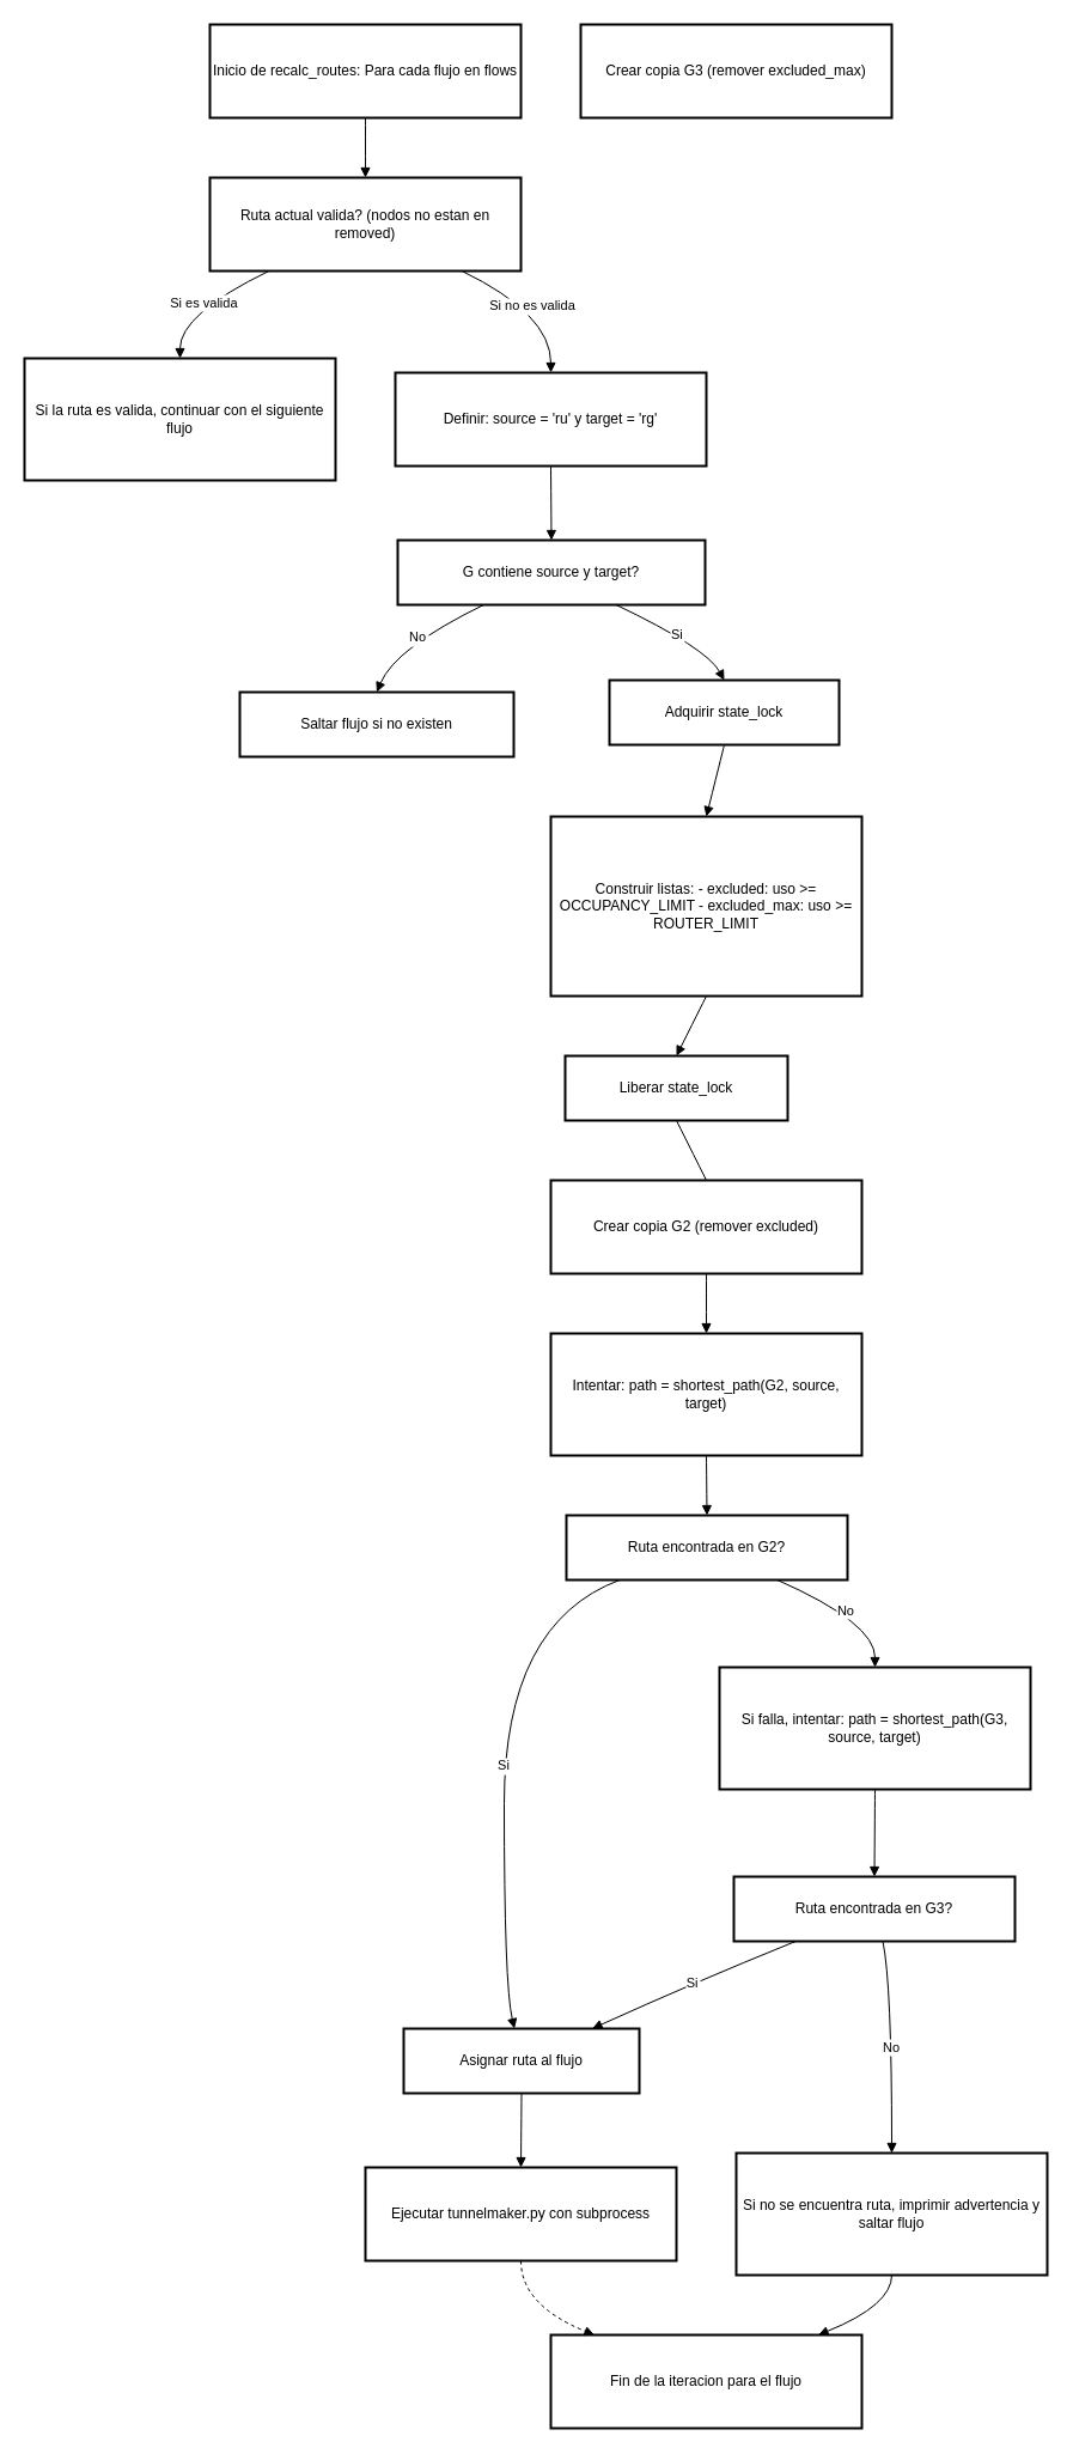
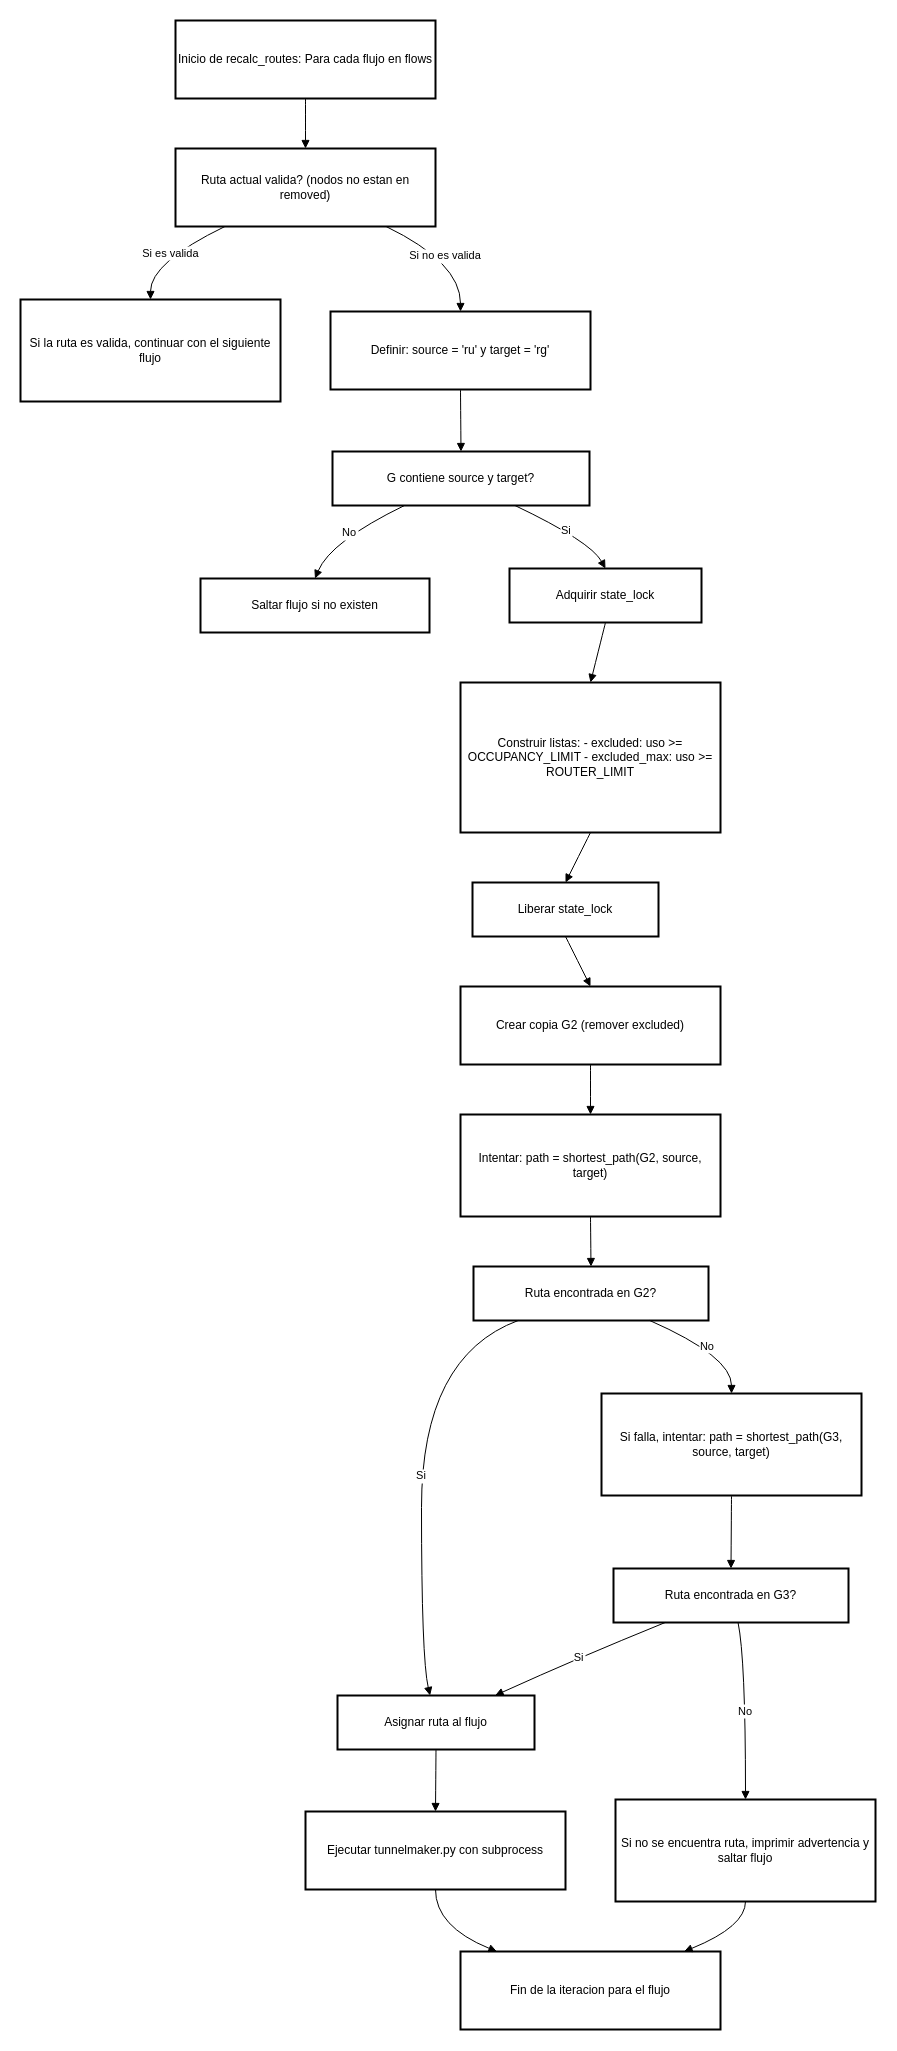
  <mxCell id="0" />
  <mxCell id="1" parent="0" />
  <mxCell id="2" value="Inicio de recalc_routes: Para cada flujo en flows" style="whiteSpace=wrap;strokeWidth=2;" vertex="1" parent="1"><mxGeometry x="175" y="20" width="260" height="78" as="geometry" /></mxCell>
  <mxCell id="3" value="Ruta actual valida? (nodos no estan en removed)" style="whiteSpace=wrap;strokeWidth=2;" vertex="1" parent="1"><mxGeometry x="175" y="148" width="260" height="78" as="geometry" /></mxCell>
  <mxCell id="4" value="Si la ruta es valida, continuar con el siguiente flujo" style="whiteSpace=wrap;strokeWidth=2;" vertex="1" parent="1"><mxGeometry x="20" y="299" width="260" height="102" as="geometry" /></mxCell>
  <mxCell id="5" value="Definir: source = 'ru' y target = 'rg'" style="whiteSpace=wrap;strokeWidth=2;" vertex="1" parent="1"><mxGeometry x="330" y="311" width="260" height="78" as="geometry" /></mxCell>
  <mxCell id="6" value="G contiene source y target?" style="whiteSpace=wrap;strokeWidth=2;" vertex="1" parent="1"><mxGeometry x="332" y="451" width="257" height="54" as="geometry" /></mxCell>
  <mxCell id="7" value="Saltar flujo si no existen" style="whiteSpace=wrap;strokeWidth=2;" vertex="1" parent="1"><mxGeometry x="200" y="578" width="229" height="54" as="geometry" /></mxCell>
  <mxCell id="8" value="Adquirir state_lock" style="whiteSpace=wrap;strokeWidth=2;" vertex="1" parent="1"><mxGeometry x="509" y="568" width="192" height="54" as="geometry" /></mxCell>
  <mxCell id="9" value="Construir listas: - excluded: uso &gt;= OCCUPANCY_LIMIT  - excluded_max: uso &gt;= ROUTER_LIMIT" style="whiteSpace=wrap;strokeWidth=2;" vertex="1" parent="1"><mxGeometry x="460" y="682" width="260" height="150" as="geometry" /></mxCell>
  <mxCell id="10" value="Liberar state_lock" style="whiteSpace=wrap;strokeWidth=2;" vertex="1" parent="1"><mxGeometry x="472" y="882" width="186" height="54" as="geometry" /></mxCell>
  <mxCell id="11" value="Crear copia G2 (remover excluded)" style="whiteSpace=wrap;strokeWidth=2;" vertex="1" parent="1"><mxGeometry x="460" y="986" width="260" height="78" as="geometry" /></mxCell>
- <mxCell id="12" value="Crear copia G3 (remover excluded_max)" style="whiteSpace=wrap;strokeWidth=2;" vertex="1" parent="1"><mxGeometry x="485" y="20" width="260" height="78" as="geometry" /></mxCell>
  <mxCell id="13" value="Intentar: path = shortest_path(G2, source, target)" style="whiteSpace=wrap;strokeWidth=2;" vertex="1" parent="1"><mxGeometry x="460" y="1114" width="260" height="102" as="geometry" /></mxCell>
  <mxCell id="14" value="Ruta encontrada en G2?" style="whiteSpace=wrap;strokeWidth=2;" vertex="1" parent="1"><mxGeometry x="473" y="1266" width="235" height="54" as="geometry" /></mxCell>
  <mxCell id="15" value="Si falla, intentar: path = shortest_path(G3, source, target)" style="whiteSpace=wrap;strokeWidth=2;" vertex="1" parent="1"><mxGeometry x="601" y="1393" width="260" height="102" as="geometry" /></mxCell>
  <mxCell id="16" value="Ruta encontrada en G3?" style="whiteSpace=wrap;strokeWidth=2;" vertex="1" parent="1"><mxGeometry x="613" y="1568" width="235" height="54" as="geometry" /></mxCell>
  <mxCell id="17" value="Si no se encuentra ruta, imprimir advertencia y saltar flujo" style="whiteSpace=wrap;strokeWidth=2;" vertex="1" parent="1"><mxGeometry x="615" y="1799" width="260" height="102" as="geometry" /></mxCell>
  <mxCell id="18" value="Asignar ruta al flujo" style="whiteSpace=wrap;strokeWidth=2;" vertex="1" parent="1"><mxGeometry x="337" y="1695" width="197" height="54" as="geometry" /></mxCell>
  <mxCell id="19" value="Ejecutar tunnelmaker.py con subprocess" style="whiteSpace=wrap;strokeWidth=2;" vertex="1" parent="1"><mxGeometry x="305" y="1811" width="260" height="78" as="geometry" /></mxCell>
  <mxCell id="20" value="Fin de la iteracion para el flujo" style="whiteSpace=wrap;strokeWidth=2;" vertex="1" parent="1"><mxGeometry x="460" y="1951" width="260" height="78" as="geometry" /></mxCell>
  <mxCell id="21" value="" style="curved=1;startArrow=none;endArrow=block;exitX=0.5;exitY=1;entryX=0.5;entryY=0;rounded=0;" edge="1" parent="1" source="2" target="3"><mxGeometry relative="1" as="geometry"><Array as="points" /></mxGeometry></mxCell>
  <mxCell id="22" value="Si es valida" style="curved=1;startArrow=none;endArrow=block;exitX=0.19;exitY=1;entryX=0.5;entryY=0;rounded=0;" edge="1" parent="1" source="3" target="4"><mxGeometry relative="1" as="geometry"><Array as="points"><mxPoint x="150" y="262" /></Array></mxGeometry></mxCell>
  <mxCell id="23" value="Si no es valida" style="curved=1;startArrow=none;endArrow=block;exitX=0.81;exitY=1;entryX=0.5;entryY=0;rounded=0;" edge="1" parent="1" source="3" target="5"><mxGeometry relative="1" as="geometry"><Array as="points"><mxPoint x="460" y="262" /></Array></mxGeometry></mxCell>
  <mxCell id="24" value="" style="curved=1;startArrow=none;endArrow=block;exitX=0.5;exitY=1;entryX=0.5;entryY=0;rounded=0;" edge="1" parent="1" source="5" target="6"><mxGeometry relative="1" as="geometry"><Array as="points" /></mxGeometry></mxCell>
  <mxCell id="25" value="No" style="curved=1;startArrow=none;endArrow=block;exitX=0.28;exitY=1;entryX=0.5;entryY=0;rounded=0;" edge="1" parent="1" source="6" target="7"><mxGeometry relative="1" as="geometry"><Array as="points"><mxPoint x="330" y="541" /></Array></mxGeometry></mxCell>
  <mxCell id="26" value="Si" style="curved=1;startArrow=none;endArrow=block;exitX=0.71;exitY=1;entryX=0.5;entryY=0;rounded=0;" edge="1" parent="1" source="6" target="8"><mxGeometry relative="1" as="geometry"><Array as="points"><mxPoint x="590" y="541" /></Array></mxGeometry></mxCell>
  <mxCell id="27" value="" style="curved=1;startArrow=none;endArrow=block;exitX=0.5;exitY=1;entryX=0.5;entryY=0;rounded=0;" edge="1" parent="1" source="8" target="9"><mxGeometry relative="1" as="geometry"><Array as="points" /></mxGeometry></mxCell>
  <mxCell id="28" value="" style="curved=1;startArrow=none;endArrow=block;exitX=0.5;exitY=1;entryX=0.5;entryY=0;rounded=0;" edge="1" parent="1" source="9" target="10"><mxGeometry relative="1" as="geometry"><Array as="points" /></mxGeometry></mxCell>
- <mxCell id="29" value="" style="curved=1;startArrow=none;endArrow=none;exitX=0.5;exitY=1;entryX=0.5;entryY=0;rounded=0;" edge="1" parent="1" source="10" target="11"><mxGeometry relative="1" as="geometry"><Array as="points" /></mxGeometry></mxCell>
+ <mxCell id="29" value="" style="curved=1;startArrow=none;endArrow=block;exitX=0.5;exitY=1;entryX=0.5;entryY=0;rounded=0;" edge="1" parent="1" source="10" target="11"><mxGeometry relative="1" as="geometry"><Array as="points" /></mxGeometry></mxCell>
  <mxCell id="30" value="" style="curved=1;startArrow=none;endArrow=block;exitX=0.5;exitY=1;entryX=0.5;entryY=0;rounded=0;" edge="1" parent="1" source="11" target="13"><mxGeometry relative="1" as="geometry"><Array as="points" /></mxGeometry></mxCell>
  <mxCell id="31" value="" style="curved=1;startArrow=none;endArrow=block;exitX=0.5;exitY=1;entryX=0.5;entryY=0;rounded=0;" edge="1" parent="1" source="13" target="14"><mxGeometry relative="1" as="geometry"><Array as="points" /></mxGeometry></mxCell>
  <mxCell id="32" value="Si" style="curved=1;startArrow=none;endArrow=block;exitX=0.19;exitY=1;entryX=0.47;entryY=0;rounded=0;" edge="1" parent="1" source="14" target="18"><mxGeometry relative="1" as="geometry"><Array as="points"><mxPoint x="421" y="1356" /><mxPoint x="421" y="1658" /></Array></mxGeometry></mxCell>
  <mxCell id="33" value="No" style="curved=1;startArrow=none;endArrow=block;exitX=0.75;exitY=1;entryX=0.5;entryY=0;rounded=0;" edge="1" parent="1" source="14" target="15"><mxGeometry relative="1" as="geometry"><Array as="points"><mxPoint x="731" y="1356" /></Array></mxGeometry></mxCell>
  <mxCell id="34" value="" style="curved=1;startArrow=none;endArrow=block;exitX=0.5;exitY=1;entryX=0.5;entryY=0;rounded=0;" edge="1" parent="1" source="15" target="16"><mxGeometry relative="1" as="geometry"><Array as="points" /></mxGeometry></mxCell>
  <mxCell id="35" value="Si" style="curved=1;startArrow=none;endArrow=block;exitX=0.22;exitY=1;entryX=0.8;entryY=0;rounded=0;" edge="1" parent="1" source="16" target="18"><mxGeometry relative="1" as="geometry"><Array as="points"><mxPoint x="576" y="1658" /></Array></mxGeometry></mxCell>
  <mxCell id="36" value="No" style="curved=1;startArrow=none;endArrow=block;exitX=0.53;exitY=1;entryX=0.5;entryY=0;rounded=0;" edge="1" parent="1" source="16" target="17"><mxGeometry relative="1" as="geometry"><Array as="points"><mxPoint x="745" y="1658" /></Array></mxGeometry></mxCell>
  <mxCell id="37" value="" style="curved=1;startArrow=none;endArrow=block;exitX=0.5;exitY=1;entryX=0.86;entryY=0;rounded=0;" edge="1" parent="1" source="17" target="20"><mxGeometry relative="1" as="geometry"><Array as="points"><mxPoint x="745" y="1926" /></Array></mxGeometry></mxCell>
  <mxCell id="38" value="" style="curved=1;startArrow=none;endArrow=block;exitX=0.5;exitY=1;entryX=0.5;entryY=0;rounded=0;" edge="1" parent="1" source="18" target="19"><mxGeometry relative="1" as="geometry"><Array as="points" /></mxGeometry></mxCell>
- <mxCell id="39" value="" style="curved=1;startArrow=none;endArrow=block;exitX=0.5;exitY=1;entryX=0.14;entryY=0;rounded=0;dashed=1;" edge="1" parent="1" source="19" target="20"><mxGeometry relative="1" as="geometry"><Array as="points"><mxPoint x="435" y="1926" /></Array></mxGeometry></mxCell>
+ <mxCell id="39" value="" style="curved=1;startArrow=none;endArrow=block;exitX=0.5;exitY=1;entryX=0.14;entryY=0;rounded=0;" edge="1" parent="1" source="19" target="20"><mxGeometry relative="1" as="geometry"><Array as="points"><mxPoint x="435" y="1926" /></Array></mxGeometry></mxCell>
